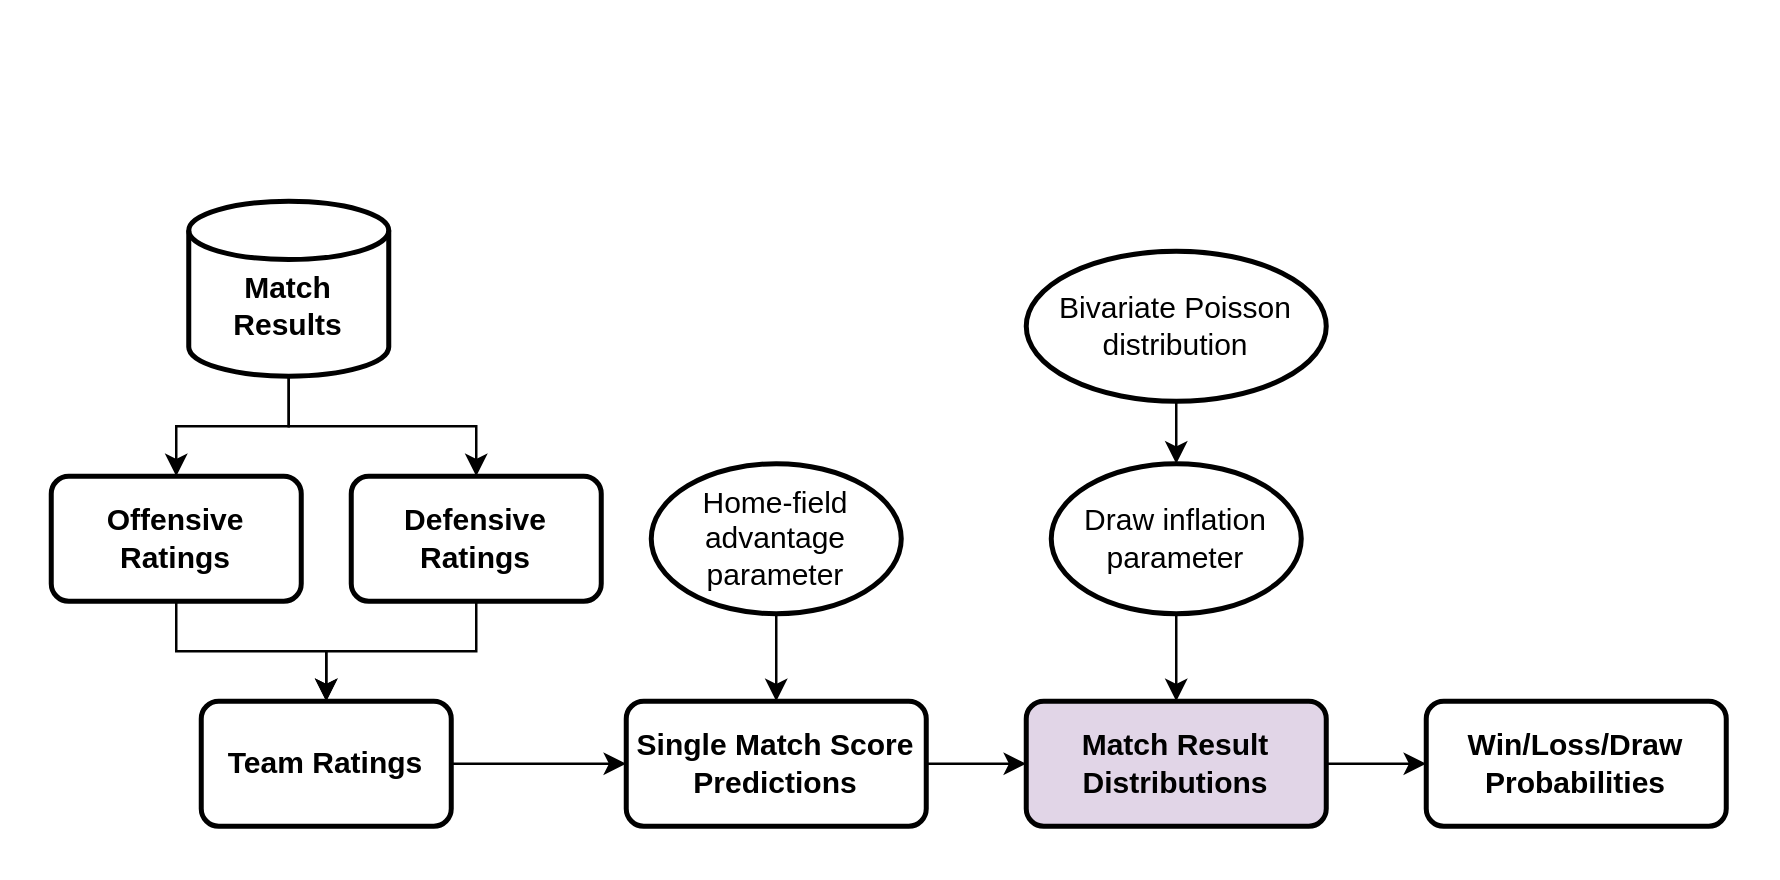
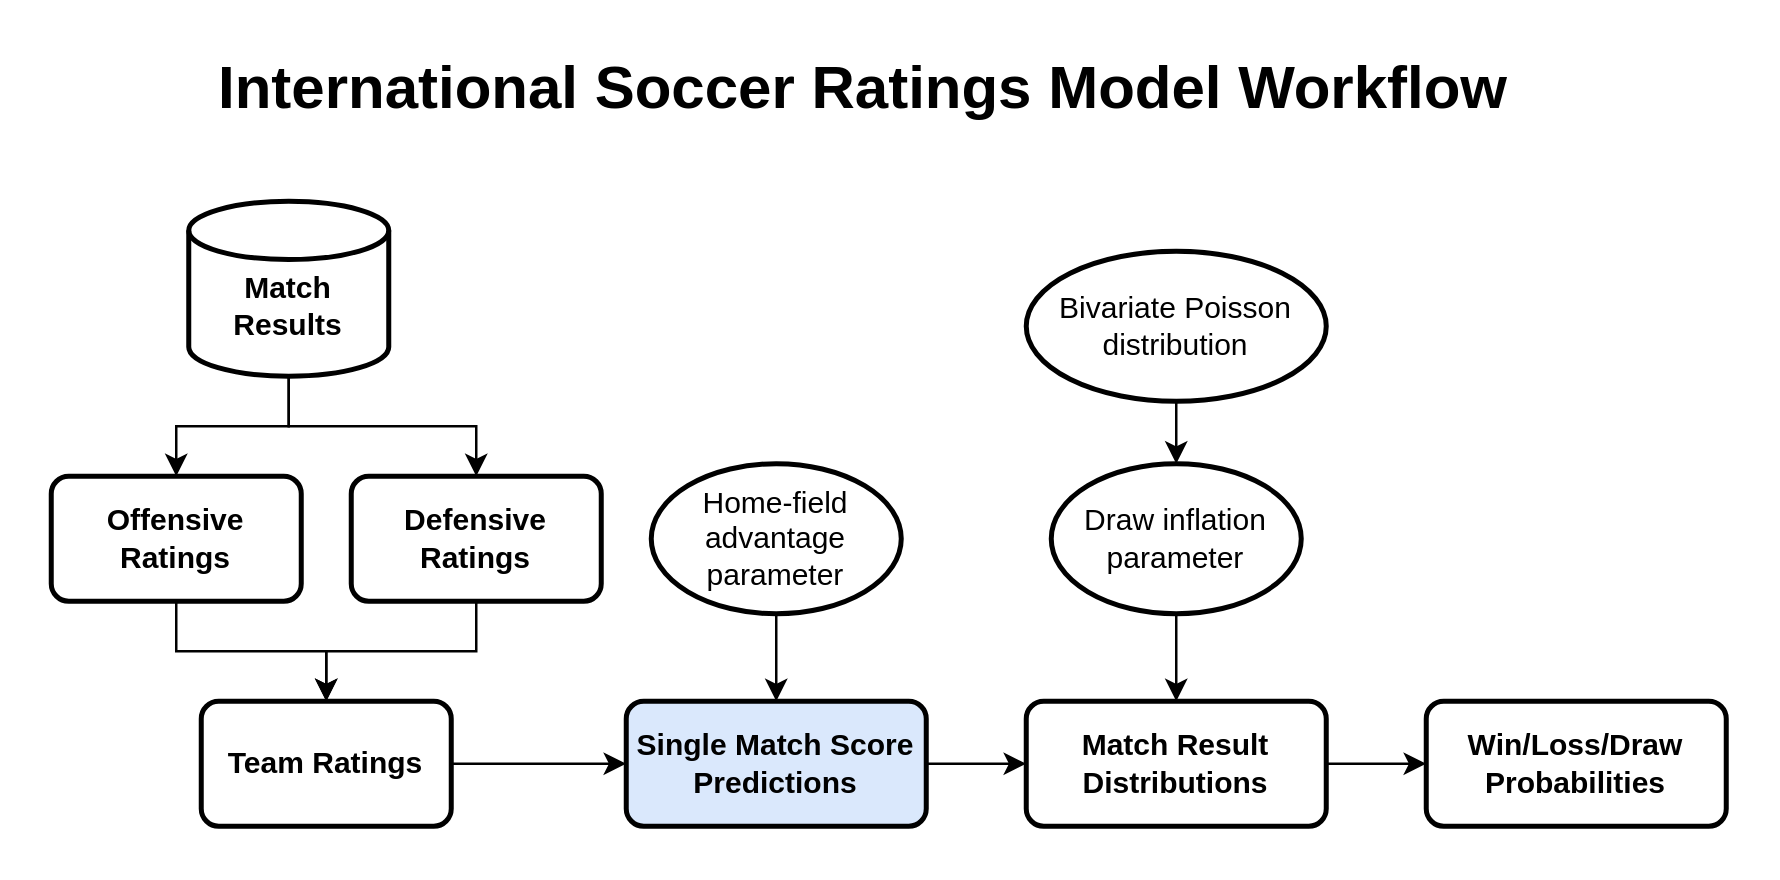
  <mxCell id="0" />
  <mxCell id="1" parent="0" />
  <mxCell id="2" style="edgeStyle=orthogonalEdgeStyle;rounded=0;orthogonalLoop=1;jettySize=auto;html=1;entryX=0.5;entryY=0;entryDx=0;entryDy=0;" edge="1" parent="1" source="4" target="6"><mxGeometry relative="1" as="geometry" /></mxCell>
  <mxCell id="3" style="edgeStyle=orthogonalEdgeStyle;rounded=0;orthogonalLoop=1;jettySize=auto;html=1;entryX=0.5;entryY=0;entryDx=0;entryDy=0;" edge="1" parent="1" source="4" target="8"><mxGeometry relative="1" as="geometry" /></mxCell>
  <mxCell id="4" value="&lt;div&gt;&lt;br&gt;&lt;/div&gt;&lt;div&gt;&lt;span&gt;Match Results&lt;/span&gt;&lt;/div&gt;" style="strokeWidth=2;html=1;shape=mxgraph.flowchart.database;whiteSpace=wrap;fontStyle=1" vertex="1" parent="1"><mxGeometry x="75" y="80" width="80" height="70" as="geometry" /></mxCell>
  <mxCell id="5" style="edgeStyle=orthogonalEdgeStyle;rounded=0;orthogonalLoop=1;jettySize=auto;html=1;entryX=0.5;entryY=0;entryDx=0;entryDy=0;" edge="1" parent="1" source="6" target="10"><mxGeometry relative="1" as="geometry" /></mxCell>
  <mxCell id="6" value="&lt;b&gt;Offensive Ratings&lt;/b&gt;" style="rounded=1;whiteSpace=wrap;html=1;absoluteArcSize=1;arcSize=14;strokeWidth=2;" vertex="1" parent="1"><mxGeometry x="20" y="190" width="100" height="50" as="geometry" /></mxCell>
  <mxCell id="7" style="edgeStyle=orthogonalEdgeStyle;rounded=0;orthogonalLoop=1;jettySize=auto;html=1;entryX=0.5;entryY=0;entryDx=0;entryDy=0;" edge="1" parent="1" source="8" target="10"><mxGeometry relative="1" as="geometry" /></mxCell>
  <mxCell id="8" value="&lt;b&gt;Defensive&lt;/b&gt;&lt;div&gt;&lt;b&gt;Ratings&lt;/b&gt;&lt;/div&gt;" style="rounded=1;whiteSpace=wrap;html=1;absoluteArcSize=1;arcSize=14;strokeWidth=2;" vertex="1" parent="1"><mxGeometry x="140" y="190" width="100" height="50" as="geometry" /></mxCell>
  <mxCell id="9" style="edgeStyle=orthogonalEdgeStyle;rounded=0;orthogonalLoop=1;jettySize=auto;html=1;entryX=0;entryY=0.5;entryDx=0;entryDy=0;" edge="1" parent="1" source="10" target="12"><mxGeometry relative="1" as="geometry" /></mxCell>
  <mxCell id="10" value="&lt;b&gt;Team Ratings&lt;/b&gt;" style="rounded=1;whiteSpace=wrap;html=1;absoluteArcSize=1;arcSize=14;strokeWidth=2;" vertex="1" parent="1"><mxGeometry x="80" y="280" width="100" height="50" as="geometry" /></mxCell>
  <mxCell id="11" style="edgeStyle=orthogonalEdgeStyle;rounded=0;orthogonalLoop=1;jettySize=auto;html=1;" edge="1" parent="1" source="12" target="14"><mxGeometry relative="1" as="geometry" /></mxCell>
- <mxCell id="12" value="&lt;b&gt;Single Match Score Predictions&lt;/b&gt;" style="rounded=1;whiteSpace=wrap;html=1;absoluteArcSize=1;arcSize=14;strokeWidth=2;" vertex="1" parent="1"><mxGeometry x="250" y="280" width="120" height="50" as="geometry" /></mxCell>
+ <mxCell id="12" value="&lt;b&gt;Single Match Score Predictions&lt;/b&gt;" style="rounded=1;whiteSpace=wrap;html=1;absoluteArcSize=1;arcSize=14;strokeWidth=2;fillColor=#dae8fc;" vertex="1" parent="1"><mxGeometry x="250" y="280" width="120" height="50" as="geometry" /></mxCell>
  <mxCell id="13" style="edgeStyle=orthogonalEdgeStyle;rounded=0;orthogonalLoop=1;jettySize=auto;html=1;" edge="1" parent="1" source="14" target="15"><mxGeometry relative="1" as="geometry" /></mxCell>
- <mxCell id="14" value="&lt;b&gt;Match Result&lt;/b&gt;&lt;div&gt;&lt;b&gt;Distributions&lt;/b&gt;&lt;/div&gt;" style="rounded=1;whiteSpace=wrap;html=1;absoluteArcSize=1;arcSize=14;strokeWidth=2;fillColor=#e1d5e7;" vertex="1" parent="1"><mxGeometry x="410" y="280" width="120" height="50" as="geometry" /></mxCell>
+ <mxCell id="14" value="&lt;b&gt;Match Result&lt;/b&gt;&lt;div&gt;&lt;b&gt;Distributions&lt;/b&gt;&lt;/div&gt;" style="rounded=1;whiteSpace=wrap;html=1;absoluteArcSize=1;arcSize=14;strokeWidth=2;" vertex="1" parent="1"><mxGeometry x="410" y="280" width="120" height="50" as="geometry" /></mxCell>
  <mxCell id="15" value="&lt;div&gt;&lt;b&gt;Win/Loss/Draw&lt;/b&gt;&lt;/div&gt;&lt;div&gt;&lt;b&gt;Probabilities&lt;/b&gt;&lt;/div&gt;" style="rounded=1;whiteSpace=wrap;html=1;absoluteArcSize=1;arcSize=14;strokeWidth=2;" vertex="1" parent="1"><mxGeometry x="570" y="280" width="120" height="50" as="geometry" /></mxCell>
  <mxCell id="16" style="edgeStyle=orthogonalEdgeStyle;rounded=0;orthogonalLoop=1;jettySize=auto;html=1;entryX=0.5;entryY=0;entryDx=0;entryDy=0;" edge="1" parent="1" source="17" target="12"><mxGeometry relative="1" as="geometry" /></mxCell>
  <mxCell id="17" value="Home-field advantage&lt;div&gt;parameter&lt;/div&gt;" style="strokeWidth=2;html=1;shape=mxgraph.flowchart.start_1;whiteSpace=wrap;" vertex="1" parent="1"><mxGeometry x="260" y="185" width="100" height="60" as="geometry" /></mxCell>
  <mxCell id="18" style="edgeStyle=orthogonalEdgeStyle;rounded=0;orthogonalLoop=1;jettySize=auto;html=1;entryX=0.5;entryY=0;entryDx=0;entryDy=0;" edge="1" parent="1" source="19" target="14"><mxGeometry relative="1" as="geometry" /></mxCell>
  <mxCell id="19" value="Draw inflation&lt;div&gt;parameter&lt;/div&gt;" style="strokeWidth=2;html=1;shape=mxgraph.flowchart.start_1;whiteSpace=wrap;" vertex="1" parent="1"><mxGeometry x="420" y="185" width="100" height="60" as="geometry" /></mxCell>
  <mxCell id="20" value="Bivariate Poisson&lt;div&gt;distribution&lt;/div&gt;" style="strokeWidth=2;html=1;shape=mxgraph.flowchart.start_1;whiteSpace=wrap;" vertex="1" parent="1"><mxGeometry x="410" y="100" width="120" height="60" as="geometry" /></mxCell>
  <mxCell id="21" style="edgeStyle=orthogonalEdgeStyle;rounded=0;orthogonalLoop=1;jettySize=auto;html=1;entryX=0.5;entryY=0;entryDx=0;entryDy=0;entryPerimeter=0;" edge="1" parent="1" source="20" target="19"><mxGeometry relative="1" as="geometry" /></mxCell>
+ <mxCell id="22" value="&lt;b&gt;&lt;font style=&quot;font-size: 24px;&quot;&gt;International Soccer Ratings Model Workflow&lt;/font&gt;&lt;/b&gt;" style="text;html=1;align=center;verticalAlign=middle;whiteSpace=wrap;rounded=0;" vertex="1" parent="1"><mxGeometry x="30" y="20" width="630" height="30" as="geometry" /></mxCell>
